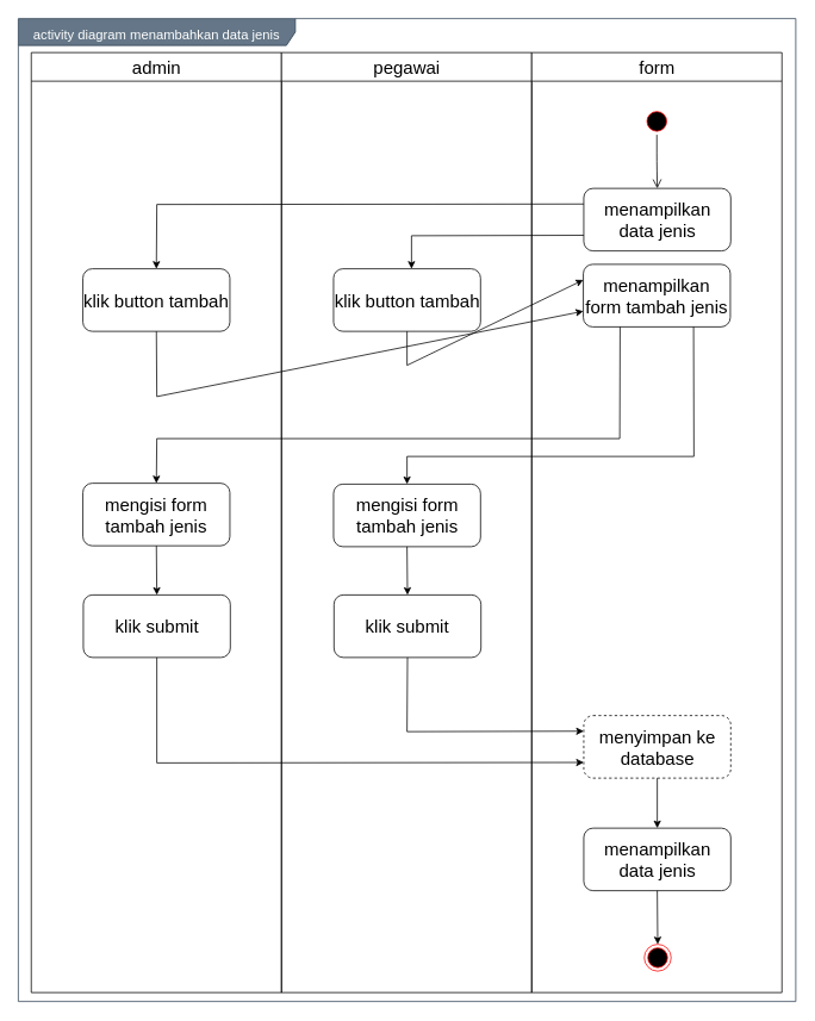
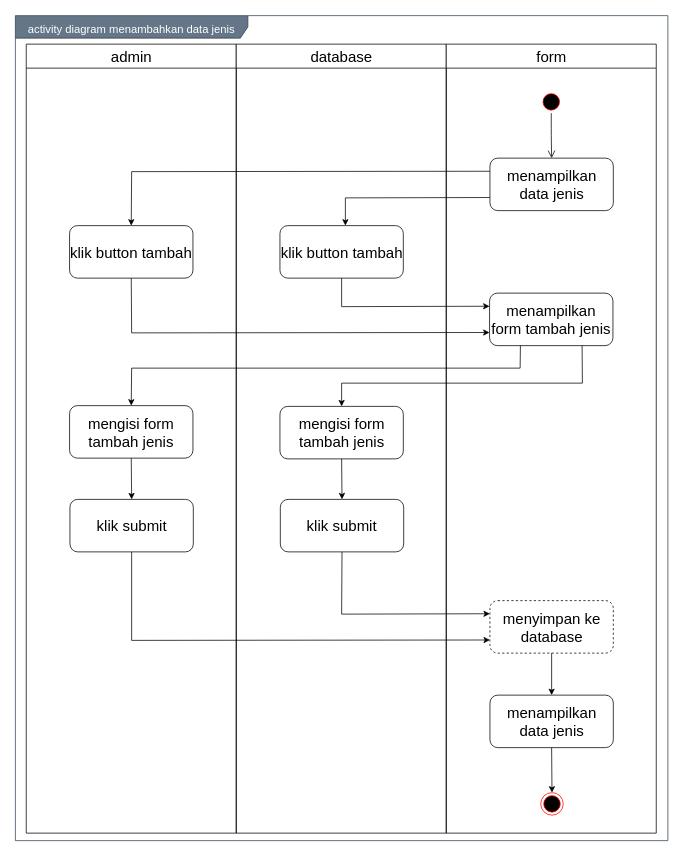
  <mxCell id="0" />
  <mxCell id="1" parent="0" />
  <mxCell id="2" value="&lt;font style=&quot;font-size: 15px&quot;&gt;activity diagram menambahkan data jenis&lt;/font&gt;" style="shape=umlFrame;whiteSpace=wrap;html=1;fontSize=20;align=center;width=310;height=30;fillColor=#647687;strokeColor=#314354;fontColor=#ffffff;" parent="1" vertex="1"><mxGeometry x="20" y="20" width="870" height="1100" as="geometry" /></mxCell>
  <mxCell id="3" value="admin" style="swimlane;whiteSpace=wrap;fontSize=20;fontStyle=0;startSize=32;" parent="1" vertex="1"><mxGeometry x="34.5" y="58" width="280" height="1052" as="geometry" /></mxCell>
  <mxCell id="4" value="klik button tambah" style="rounded=1;whiteSpace=wrap;html=1;fontSize=20;align=center;" parent="3" vertex="1"><mxGeometry x="57.75" y="242" width="164.5" height="70" as="geometry" /></mxCell>
  <mxCell id="5" value="mengisi form tambah jenis" style="rounded=1;whiteSpace=wrap;html=1;fontSize=20;align=center;" parent="3" vertex="1"><mxGeometry x="57.75" y="482" width="164.5" height="70" as="geometry" /></mxCell>
- <mxCell id="6" value="pegawai" style="swimlane;whiteSpace=wrap;fontSize=20;fontStyle=0;startSize=32;" parent="1" vertex="1"><mxGeometry x="314.5" y="58" width="280" height="1052" as="geometry" /></mxCell>
+ <mxCell id="6" value="database" style="swimlane;whiteSpace=wrap;fontSize=20;fontStyle=0;startSize=32;" parent="1" vertex="1"><mxGeometry x="314.5" y="58" width="280" height="1052" as="geometry" /></mxCell>
  <mxCell id="7" value="klik submit" style="rounded=1;whiteSpace=wrap;html=1;fontSize=20;align=center;" parent="6" vertex="1"><mxGeometry x="58.75" y="607" width="164.5" height="70" as="geometry" /></mxCell>
  <mxCell id="8" value="form" style="swimlane;whiteSpace=wrap;fontSize=20;fontStyle=0;startSize=32;" parent="1" vertex="1"><mxGeometry x="594.5" y="58" width="280" height="1052" as="geometry" /></mxCell>
  <mxCell id="9" value="" style="ellipse;html=1;shape=endState;fillColor=#000000;strokeColor=#ff0000;fontSize=20;align=center;" parent="8" vertex="1"><mxGeometry x="126" y="998" width="30" height="30" as="geometry" /></mxCell>
  <mxCell id="10" value="" style="ellipse;html=1;shape=startState;fillColor=#000000;strokeColor=#ff0000;fontSize=20;align=center;" parent="8" vertex="1"><mxGeometry x="125" y="62" width="30" height="30" as="geometry" /></mxCell>
  <mxCell id="11" value="" style="edgeStyle=orthogonalEdgeStyle;html=1;verticalAlign=bottom;endArrow=open;endSize=8;fontSize=20;entryX=0.5;entryY=0;entryDx=0;entryDy=0;" parent="8" source="10" target="12" edge="1"><mxGeometry relative="1" as="geometry"><mxPoint x="140" y="152" as="targetPoint" /></mxGeometry></mxCell>
  <mxCell id="12" value="menampilkan data jenis" style="rounded=1;whiteSpace=wrap;html=1;fontSize=20;align=center;" parent="8" vertex="1"><mxGeometry x="58.25" y="152" width="164.5" height="70" as="geometry" /></mxCell>
  <mxCell id="13" value="menyimpan ke database" style="rounded=1;whiteSpace=wrap;html=1;fontSize=20;align=center;dashed=1;" parent="8" vertex="1"><mxGeometry x="58.25" y="742" width="164.5" height="70" as="geometry" /></mxCell>
  <mxCell id="14" value="klik button tambah" style="rounded=1;whiteSpace=wrap;html=1;fontSize=20;align=center;" parent="1" vertex="1"><mxGeometry x="372.75" y="300" width="164.5" height="70" as="geometry" /></mxCell>
  <mxCell id="15" value="menampilkan data jenis" style="rounded=1;whiteSpace=wrap;html=1;fontSize=20;align=center;" parent="1" vertex="1"><mxGeometry x="652.75" y="926" width="164.5" height="70" as="geometry" /></mxCell>
  <mxCell id="16" value="" style="endArrow=classic;html=1;fontSize=20;strokeColor=#000000;entryX=0.5;entryY=0;entryDx=0;entryDy=0;exitX=0.5;exitY=1;exitDx=0;exitDy=0;" parent="1" source="15" target="9" edge="1"><mxGeometry width="50" height="50" relative="1" as="geometry"><mxPoint x="735" y="1516" as="sourcePoint" /><mxPoint x="755" y="1372" as="targetPoint" /></mxGeometry></mxCell>
  <mxCell id="17" value="mengisi form tambah jenis" style="rounded=1;whiteSpace=wrap;html=1;fontSize=20;align=center;" parent="1" vertex="1"><mxGeometry x="372.75" y="541" width="164.5" height="70" as="geometry" /></mxCell>
  <mxCell id="18" value="" style="endArrow=classic;html=1;exitX=0;exitY=0.75;exitDx=0;exitDy=0;rounded=0;" parent="1" source="12" edge="1"><mxGeometry width="50" height="50" relative="1" as="geometry"><mxPoint x="460" y="500" as="sourcePoint" /><mxPoint x="460" y="300" as="targetPoint" /><Array as="points"><mxPoint x="460" y="263" /></Array></mxGeometry></mxCell>
  <mxCell id="19" value="" style="endArrow=classic;html=1;exitX=0;exitY=0.25;exitDx=0;exitDy=0;rounded=0;entryX=0.5;entryY=0;entryDx=0;entryDy=0;" parent="1" source="12" target="4" edge="1"><mxGeometry width="50" height="50" relative="1" as="geometry"><mxPoint x="662.75" y="272.5" as="sourcePoint" /><mxPoint x="470" y="310" as="targetPoint" /><Array as="points"><mxPoint x="175" y="228" /></Array></mxGeometry></mxCell>
- <mxCell id="20" value="menampilkan form tambah jenis" style="rounded=1;whiteSpace=wrap;html=1;fontSize=20;align=center;" parent="1" vertex="1"><mxGeometry x="652.25" y="295" width="164.5" height="70" as="geometry" /></mxCell>
+ <mxCell id="20" value="menampilkan form tambah jenis" style="rounded=1;whiteSpace=wrap;html=1;fontSize=20;align=center;" parent="1" vertex="1"><mxGeometry x="652.25" y="390" width="164.5" height="70" as="geometry" /></mxCell>
  <mxCell id="21" value="klik submit" style="rounded=1;whiteSpace=wrap;html=1;fontSize=20;align=center;" parent="1" vertex="1"><mxGeometry x="92.75" y="665" width="164.5" height="70" as="geometry" /></mxCell>
  <mxCell id="22" value="" style="endArrow=classic;html=1;entryX=0;entryY=0.25;entryDx=0;entryDy=0;exitX=0.5;exitY=1;exitDx=0;exitDy=0;rounded=0;" parent="1" source="14" target="20" edge="1"><mxGeometry width="50" height="50" relative="1" as="geometry"><mxPoint x="400" y="380" as="sourcePoint" /><mxPoint x="450" y="330" as="targetPoint" /><Array as="points"><mxPoint x="455" y="408" /></Array></mxGeometry></mxCell>
  <mxCell id="23" value="" style="endArrow=classic;html=1;entryX=0;entryY=0.75;entryDx=0;entryDy=0;exitX=0.5;exitY=1;exitDx=0;exitDy=0;rounded=0;" parent="1" source="4" target="20" edge="1"><mxGeometry width="50" height="50" relative="1" as="geometry"><mxPoint x="400" y="380" as="sourcePoint" /><mxPoint x="450" y="330" as="targetPoint" /><Array as="points"><mxPoint x="175" y="443" /></Array></mxGeometry></mxCell>
  <mxCell id="24" value="" style="endArrow=classic;html=1;entryX=0.5;entryY=0;entryDx=0;entryDy=0;exitX=0.25;exitY=1;exitDx=0;exitDy=0;rounded=0;" parent="1" source="20" target="5" edge="1"><mxGeometry width="50" height="50" relative="1" as="geometry"><mxPoint x="480" y="600" as="sourcePoint" /><mxPoint x="530" y="550" as="targetPoint" /><Array as="points"><mxPoint x="693" y="490" /><mxPoint x="175" y="490" /></Array></mxGeometry></mxCell>
  <mxCell id="25" value="" style="endArrow=classic;html=1;exitX=0.75;exitY=1;exitDx=0;exitDy=0;entryX=0.5;entryY=0;entryDx=0;entryDy=0;rounded=0;" parent="1" source="20" target="17" edge="1"><mxGeometry width="50" height="50" relative="1" as="geometry"><mxPoint x="480" y="600" as="sourcePoint" /><mxPoint x="530" y="550" as="targetPoint" /><Array as="points"><mxPoint x="776" y="510" /><mxPoint x="455" y="510" /></Array></mxGeometry></mxCell>
  <mxCell id="26" value="" style="endArrow=classic;html=1;entryX=0.5;entryY=0;entryDx=0;entryDy=0;exitX=0.5;exitY=1;exitDx=0;exitDy=0;" parent="1" source="17" target="7" edge="1"><mxGeometry width="50" height="50" relative="1" as="geometry"><mxPoint x="390" y="630" as="sourcePoint" /><mxPoint x="440" y="580" as="targetPoint" /></mxGeometry></mxCell>
  <mxCell id="27" value="" style="endArrow=classic;html=1;entryX=0.5;entryY=0;entryDx=0;entryDy=0;exitX=0.5;exitY=1;exitDx=0;exitDy=0;" parent="1" source="5" target="21" edge="1"><mxGeometry width="50" height="50" relative="1" as="geometry"><mxPoint x="465" y="621" as="sourcePoint" /><mxPoint x="465.5" y="675" as="targetPoint" /></mxGeometry></mxCell>
  <mxCell id="28" value="" style="endArrow=classic;html=1;entryX=0;entryY=0.25;entryDx=0;entryDy=0;exitX=0.5;exitY=1;exitDx=0;exitDy=0;rounded=0;" parent="1" source="7" target="13" edge="1"><mxGeometry width="50" height="50" relative="1" as="geometry"><mxPoint x="184.5" y="620" as="sourcePoint" /><mxPoint x="185" y="675" as="targetPoint" /><Array as="points"><mxPoint x="455" y="818" /></Array></mxGeometry></mxCell>
  <mxCell id="29" value="" style="endArrow=classic;html=1;exitX=0.5;exitY=1;exitDx=0;exitDy=0;entryX=0;entryY=0.75;entryDx=0;entryDy=0;rounded=0;" parent="1" source="21" target="13" edge="1"><mxGeometry width="50" height="50" relative="1" as="geometry"><mxPoint x="450" y="910" as="sourcePoint" /><mxPoint x="500" y="860" as="targetPoint" /><Array as="points"><mxPoint x="175" y="853" /></Array></mxGeometry></mxCell>
  <mxCell id="30" value="" style="endArrow=classic;html=1;entryX=0.5;entryY=0;entryDx=0;entryDy=0;exitX=0.5;exitY=1;exitDx=0;exitDy=0;" parent="1" source="13" target="15" edge="1"><mxGeometry width="50" height="50" relative="1" as="geometry"><mxPoint x="450" y="910" as="sourcePoint" /><mxPoint x="500" y="860" as="targetPoint" /></mxGeometry></mxCell>
